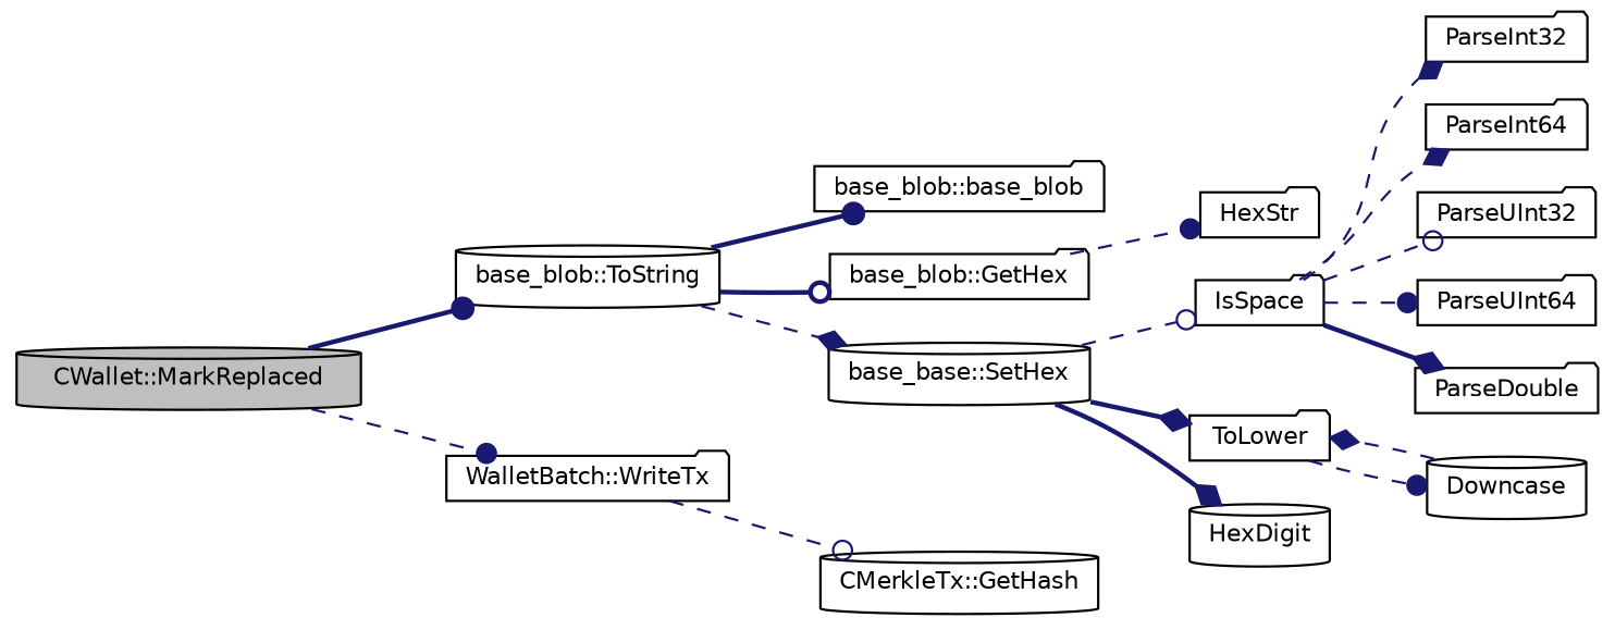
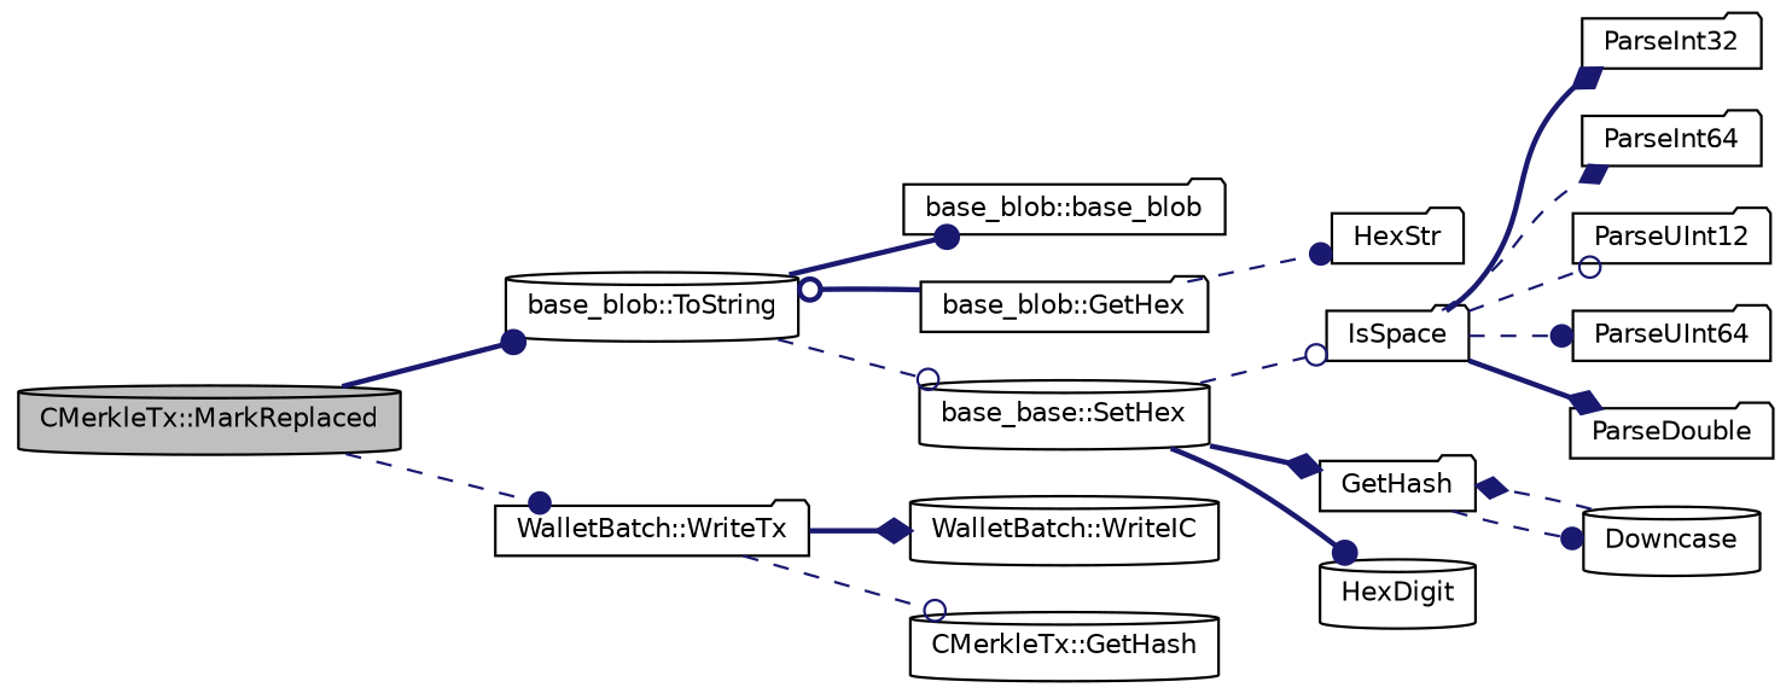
  digraph {
    rankdir=LR
    node [color=black fillcolor=white fontname=Helvetica fontsize=10 shape=folder style=filled]
    edge [arrowhead=dot color=midnightblue fontname=Helvetica fontsize=10 labelfontname=Helvetica labelfontsize=10 style=dashed]
-   n1 [fillcolor=grey75 fontcolor=black height=0.2 label="CWallet::MarkReplaced" shape=cylinder width=0.4]
+   n1 [fillcolor=grey75 fontcolor=black height=0.2 label="CMerkleTx::MarkReplaced" shape=cylinder width=0.4]
    n2 [height=0.2 label="base_blob::ToString" shape=cylinder width=0.4]
    n3 [height=0.2 label="WalletBatch::WriteTx" width=0.4]
    n4 [height=0.2 label="base_blob::base_blob" width=0.4]
    n5 [height=0.2 label="base_blob::GetHex" width=0.4]
    n6 [height=0.2 label="base_base::SetHex" shape=cylinder width=0.4]
+   n7 [height=0.2 label="WalletBatch::WriteIC" shape=cylinder width=0.4]
    n8 [height=0.2 label="CMerkleTx::GetHash" shape=cylinder width=0.4]
    n9 [height=0.2 label=HexStr width=0.4]
    n10 [height=0.2 label=IsSpace width=0.4]
-   n11 [height=0.2 label=ToLower width=0.4]
+   n11 [height=0.2 label=GetHash width=0.4]
    n12 [height=0.2 label=HexDigit shape=cylinder width=0.4]
    n13 [height=0.2 label=ParseInt32 width=0.4]
    n14 [height=0.2 label=ParseInt64 width=0.4]
-   n15 [height=0.2 label=ParseUInt32 width=0.4]
+   n15 [height=0.2 label=ParseUInt12 width=0.4]
    n16 [height=0.2 label=ParseUInt64 width=0.4]
    n17 [height=0.2 label=ParseDouble width=0.4]
    n18 [height=0.2 label=Downcase shape=cylinder width=0.4]
    n1 -> n2 [style=bold]
    n1 -> n3
    n2 -> n4 [style=bold]
-   n2 -> n5 [arrowhead=odot style=bold]
-   n2 -> n6 [arrowhead=diamond]
+   n5 -> n2 [arrowhead=odot style=bold]
+   n2 -> n6 [arrowhead=odot]
+   n3 -> n7 [arrowhead=diamond style=bold]
    n3 -> n8 [arrowhead=odot]
    n5 -> n9
    n6 -> n10 [arrowhead=odot]
    n6 -> n11 [arrowhead=diamond style=bold]
-   n6 -> n12 [arrowhead=diamond style=bold]
-   n10 -> n13 [arrowhead=diamond]
+   n6 -> n12 [style=bold]
+   n10 -> n13 [arrowhead=diamond style=bold]
    n10 -> n14 [arrowhead=diamond]
    n10 -> n15 [arrowhead=odot]
    n10 -> n16
    n10 -> n17 [arrowhead=diamond style=bold]
    n11 -> n18
    n18 -> n11 [arrowhead=diamond]
  }
